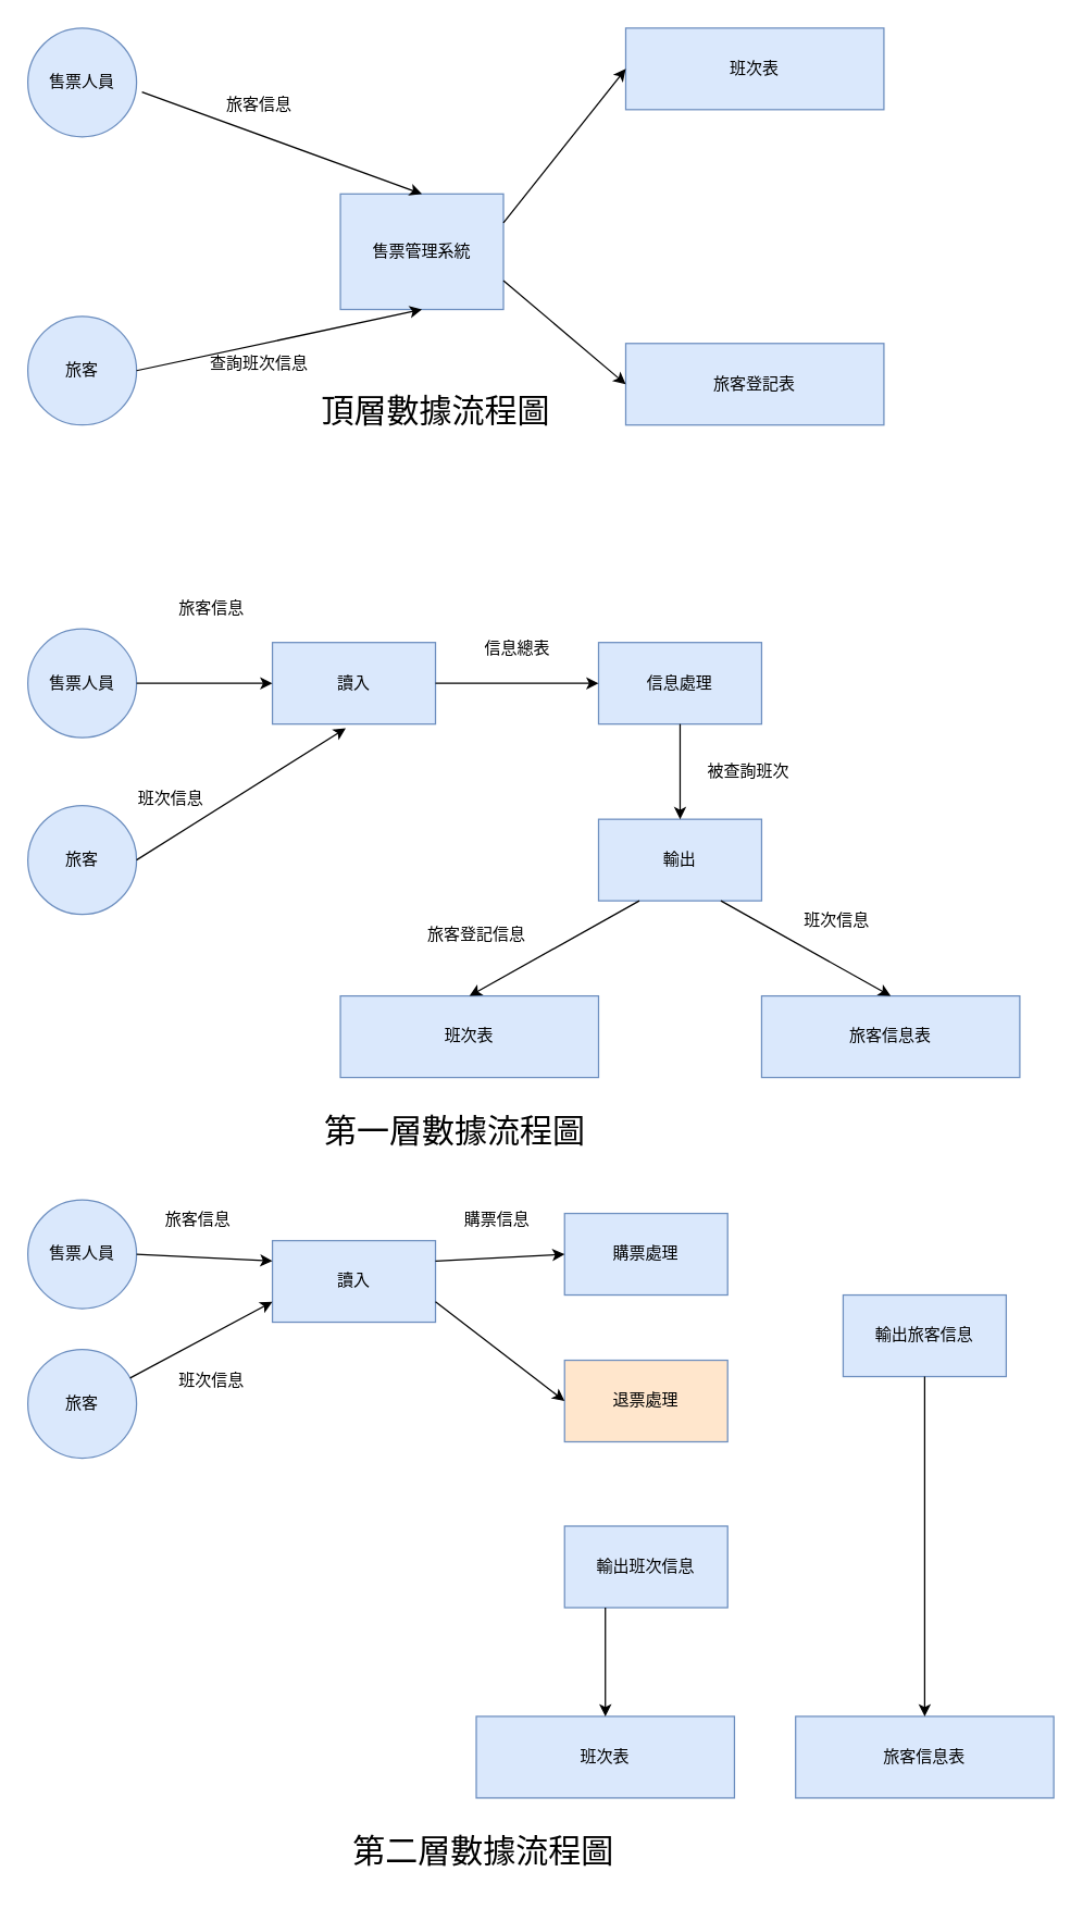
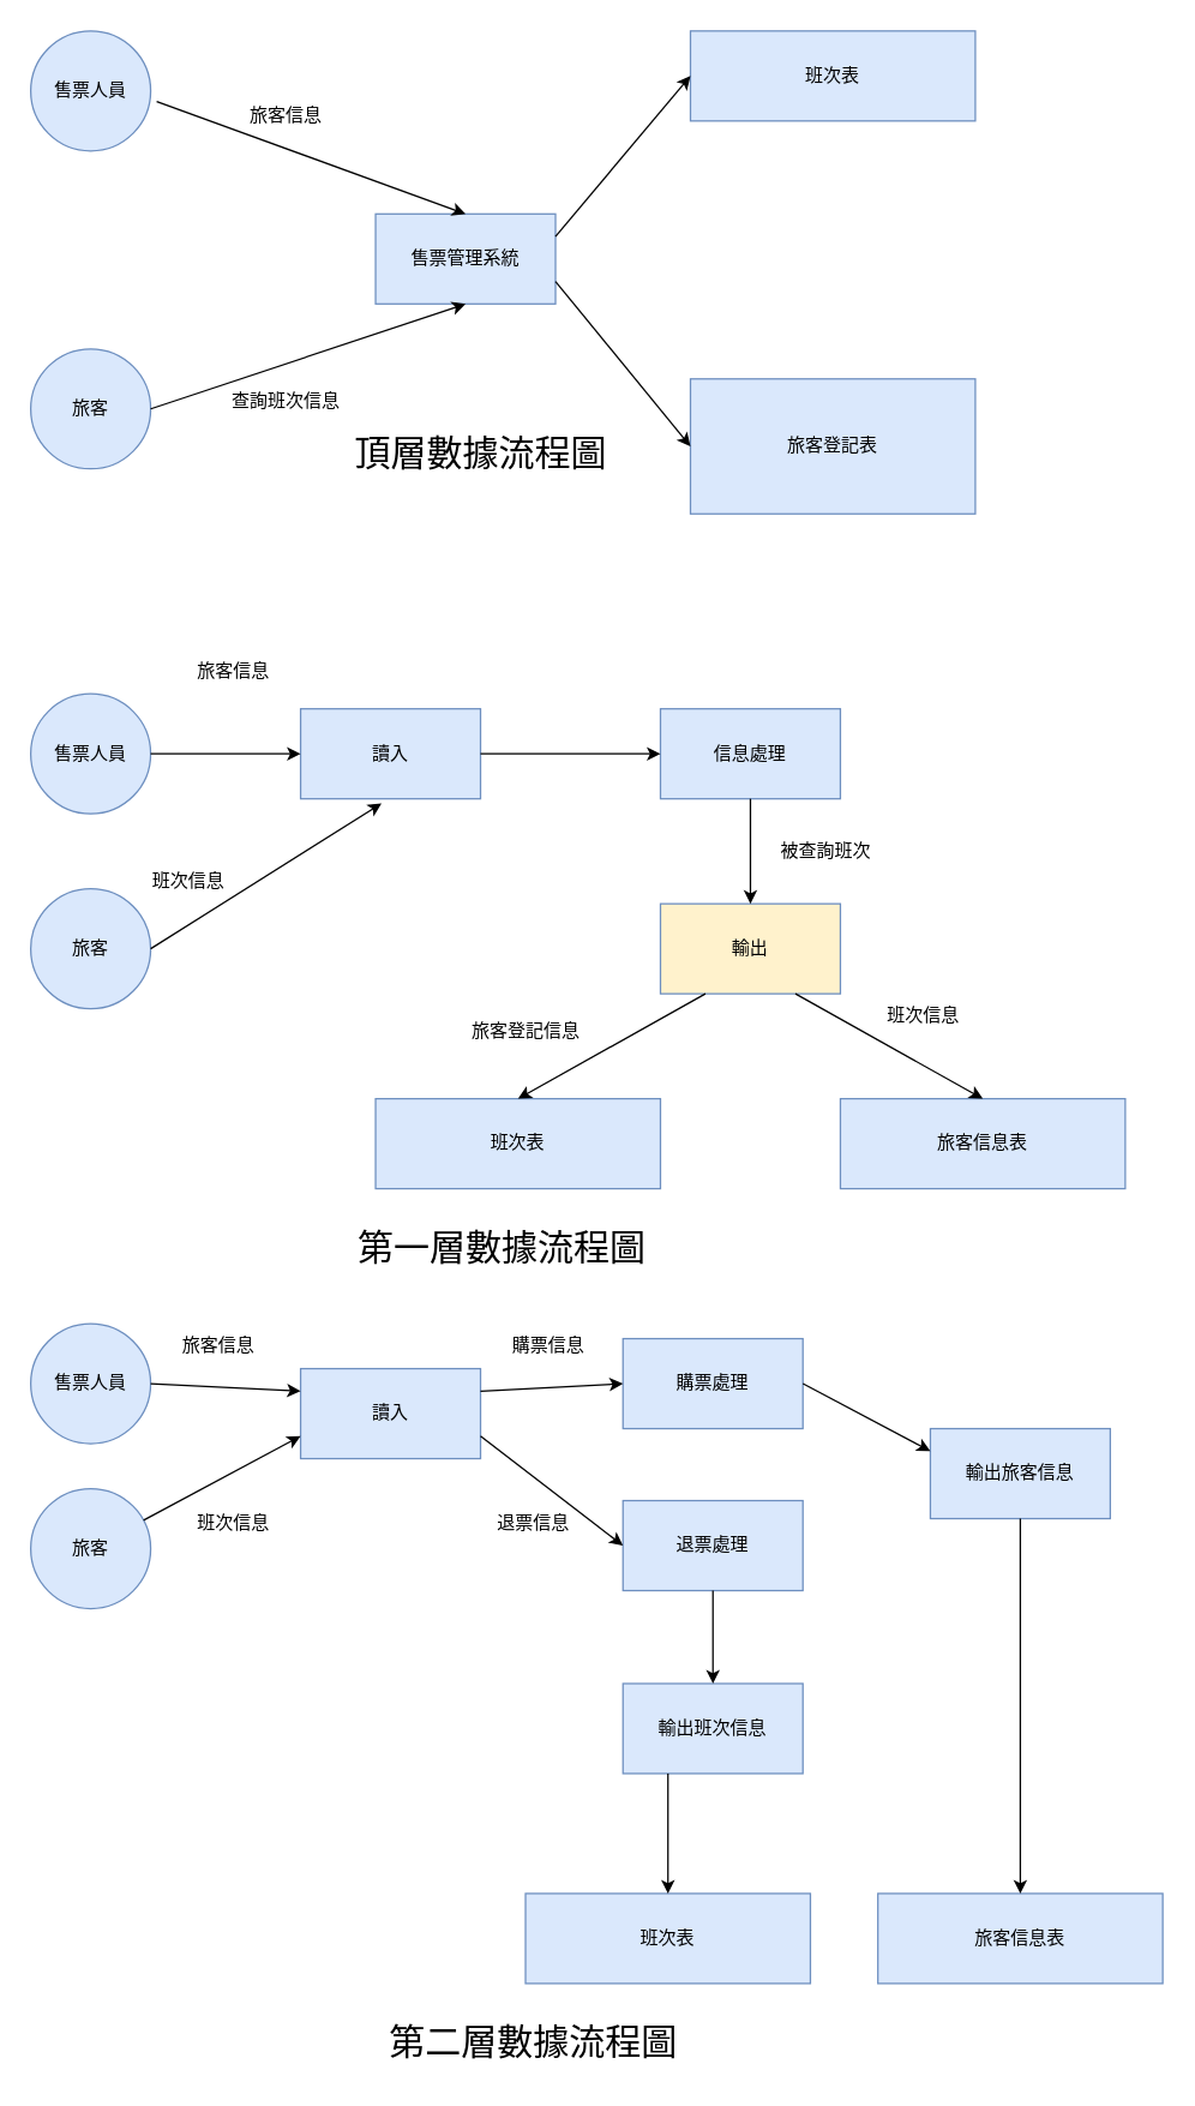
  <mxCell id="0" />
  <mxCell id="1" parent="0" />
  <mxCell id="2" value="售票人員" style="ellipse;whiteSpace=wrap;html=1;aspect=fixed;fillColor=#dae8fc;strokeColor=#6c8ebf;" parent="1" vertex="1"><mxGeometry x="20" y="20" width="80" height="80" as="geometry" /></mxCell>
  <mxCell id="3" value="旅客" style="ellipse;whiteSpace=wrap;html=1;aspect=fixed;fillColor=#dae8fc;strokeColor=#6c8ebf;" parent="1" vertex="1"><mxGeometry x="20" y="232" width="80" height="80" as="geometry" /></mxCell>
- <mxCell id="4" value="售票管理系統" style="rounded=0;whiteSpace=wrap;html=1;fillColor=#dae8fc;strokeColor=#6c8ebf;" parent="1" vertex="1"><mxGeometry x="250" y="142" width="120" height="85" as="geometry" /></mxCell>
+ <mxCell id="4" value="售票管理系統" style="rounded=0;whiteSpace=wrap;html=1;fillColor=#dae8fc;strokeColor=#6c8ebf;" parent="1" vertex="1"><mxGeometry x="250" y="142" width="120" height="60" as="geometry" /></mxCell>
  <mxCell id="5" value="班次表" style="rounded=0;whiteSpace=wrap;html=1;fillColor=#dae8fc;strokeColor=#6c8ebf;" parent="1" vertex="1"><mxGeometry x="460" y="20" width="190" height="60" as="geometry" /></mxCell>
- <mxCell id="6" value="旅客登記表" style="rounded=0;whiteSpace=wrap;html=1;fillColor=#dae8fc;strokeColor=#6c8ebf;" parent="1" vertex="1"><mxGeometry x="460" y="252" width="190" height="60" as="geometry" /></mxCell>
+ <mxCell id="6" value="旅客登記表" style="rounded=0;whiteSpace=wrap;html=1;fillColor=#dae8fc;strokeColor=#6c8ebf;" parent="1" vertex="1"><mxGeometry x="460" y="252" width="190" height="90" as="geometry" /></mxCell>
  <mxCell id="7" value="" style="endArrow=classic;html=1;rounded=0;exitX=1.05;exitY=0.588;exitDx=0;exitDy=0;exitPerimeter=0;entryX=0.5;entryY=0;entryDx=0;entryDy=0;" parent="1" source="2" target="4" edge="1"><mxGeometry width="50" height="50" relative="1" as="geometry"><mxPoint x="310" y="212" as="sourcePoint" /><mxPoint x="320" y="99" as="targetPoint" /></mxGeometry></mxCell>
  <mxCell id="8" value="" style="endArrow=classic;html=1;rounded=0;exitX=1;exitY=0.5;exitDx=0;exitDy=0;entryX=0.5;entryY=1;entryDx=0;entryDy=0;" parent="1" source="3" target="4" edge="1"><mxGeometry width="50" height="50" relative="1" as="geometry"><mxPoint x="310" y="212" as="sourcePoint" /><mxPoint x="360" y="162" as="targetPoint" /></mxGeometry></mxCell>
  <mxCell id="9" value="旅客信息" style="text;html=1;align=center;verticalAlign=middle;resizable=0;points=[];autosize=1;strokeColor=none;fillColor=none;" parent="1" vertex="1"><mxGeometry x="155" y="62" width="70" height="30" as="geometry" /></mxCell>
  <mxCell id="10" value="查詢班次信息" style="text;html=1;align=center;verticalAlign=middle;resizable=0;points=[];autosize=1;strokeColor=none;fillColor=none;" parent="1" vertex="1"><mxGeometry x="140" y="252" width="100" height="30" as="geometry" /></mxCell>
  <mxCell id="11" value="" style="endArrow=classic;html=1;rounded=0;entryX=0;entryY=0.5;entryDx=0;entryDy=0;exitX=1;exitY=0.25;exitDx=0;exitDy=0;" parent="1" source="4" target="5" edge="1"><mxGeometry width="50" height="50" relative="1" as="geometry"><mxPoint x="310" y="212" as="sourcePoint" /><mxPoint x="360" y="162" as="targetPoint" /></mxGeometry></mxCell>
  <mxCell id="12" value="" style="endArrow=classic;html=1;rounded=0;exitX=1;exitY=0.75;exitDx=0;exitDy=0;entryX=0;entryY=0.5;entryDx=0;entryDy=0;" parent="1" source="4" target="6" edge="1"><mxGeometry width="50" height="50" relative="1" as="geometry"><mxPoint x="310" y="212" as="sourcePoint" /><mxPoint x="360" y="162" as="targetPoint" /></mxGeometry></mxCell>
  <mxCell id="13" value="&lt;font style=&quot;font-size: 24px;&quot;&gt;頂層數據流程圖&lt;/font&gt;" style="text;html=1;align=center;verticalAlign=middle;resizable=0;points=[];autosize=1;strokeColor=none;fillColor=none;" parent="1" vertex="1"><mxGeometry x="225" y="282" width="190" height="40" as="geometry" /></mxCell>
  <mxCell id="14" value="售票人員" style="ellipse;whiteSpace=wrap;html=1;aspect=fixed;fillColor=#dae8fc;strokeColor=#6c8ebf;" vertex="1" parent="1"><mxGeometry x="20" y="462" width="80" height="80" as="geometry" /></mxCell>
  <mxCell id="15" value="旅客" style="ellipse;whiteSpace=wrap;html=1;aspect=fixed;fillColor=#dae8fc;strokeColor=#6c8ebf;" vertex="1" parent="1"><mxGeometry x="20" y="592" width="80" height="80" as="geometry" /></mxCell>
  <mxCell id="16" value="讀入" style="rounded=0;whiteSpace=wrap;html=1;fillColor=#dae8fc;strokeColor=#6c8ebf;" vertex="1" parent="1"><mxGeometry x="200" y="472" width="120" height="60" as="geometry" /></mxCell>
  <mxCell id="17" value="信息處理" style="rounded=0;whiteSpace=wrap;html=1;fillColor=#dae8fc;strokeColor=#6c8ebf;" vertex="1" parent="1"><mxGeometry x="440" y="472" width="120" height="60" as="geometry" /></mxCell>
- <mxCell id="18" value="輸出" style="rounded=0;whiteSpace=wrap;html=1;fillColor=#dae8fc;strokeColor=#6c8ebf;" vertex="1" parent="1"><mxGeometry x="440" y="602" width="120" height="60" as="geometry" /></mxCell>
+ <mxCell id="18" value="輸出" style="rounded=0;whiteSpace=wrap;html=1;fillColor=#fff2cc;strokeColor=#6c8ebf;" vertex="1" parent="1"><mxGeometry x="440" y="602" width="120" height="60" as="geometry" /></mxCell>
  <mxCell id="19" value="班次表" style="rounded=0;whiteSpace=wrap;html=1;fillColor=#dae8fc;strokeColor=#6c8ebf;" vertex="1" parent="1"><mxGeometry x="250" y="732" width="190" height="60" as="geometry" /></mxCell>
  <mxCell id="20" value="旅客信息表" style="rounded=0;whiteSpace=wrap;html=1;fillColor=#dae8fc;strokeColor=#6c8ebf;" vertex="1" parent="1"><mxGeometry x="560" y="732" width="190" height="60" as="geometry" /></mxCell>
  <mxCell id="21" value="旅客信息" style="text;html=1;align=center;verticalAlign=middle;resizable=0;points=[];autosize=1;strokeColor=none;fillColor=none;" vertex="1" parent="1"><mxGeometry x="120" y="432" width="70" height="30" as="geometry" /></mxCell>
  <mxCell id="22" value="班次信息" style="text;html=1;align=center;verticalAlign=middle;resizable=0;points=[];autosize=1;strokeColor=none;fillColor=none;" vertex="1" parent="1"><mxGeometry x="90" y="572" width="70" height="30" as="geometry" /></mxCell>
  <mxCell id="23" value="" style="endArrow=classic;html=1;rounded=0;exitX=1;exitY=0.5;exitDx=0;exitDy=0;entryX=0;entryY=0.5;entryDx=0;entryDy=0;" edge="1" parent="1" source="14" target="16"><mxGeometry width="50" height="50" relative="1" as="geometry"><mxPoint x="310" y="522" as="sourcePoint" /><mxPoint x="360" y="472" as="targetPoint" /></mxGeometry></mxCell>
  <mxCell id="24" value="" style="endArrow=classic;html=1;rounded=0;exitX=1;exitY=0.5;exitDx=0;exitDy=0;entryX=0.45;entryY=1.05;entryDx=0;entryDy=0;entryPerimeter=0;" edge="1" parent="1" source="15" target="16"><mxGeometry width="50" height="50" relative="1" as="geometry"><mxPoint x="310" y="522" as="sourcePoint" /><mxPoint x="360" y="472" as="targetPoint" /></mxGeometry></mxCell>
  <mxCell id="25" value="" style="endArrow=classic;html=1;rounded=0;exitX=1;exitY=0.5;exitDx=0;exitDy=0;entryX=0;entryY=0.5;entryDx=0;entryDy=0;" edge="1" parent="1" source="16" target="17"><mxGeometry width="50" height="50" relative="1" as="geometry"><mxPoint x="310" y="622" as="sourcePoint" /><mxPoint x="360" y="572" as="targetPoint" /></mxGeometry></mxCell>
  <mxCell id="26" value="" style="endArrow=classic;html=1;rounded=0;exitX=0.5;exitY=1;exitDx=0;exitDy=0;entryX=0.5;entryY=0;entryDx=0;entryDy=0;" edge="1" parent="1" source="17" target="18"><mxGeometry width="50" height="50" relative="1" as="geometry"><mxPoint x="310" y="622" as="sourcePoint" /><mxPoint x="360" y="572" as="targetPoint" /></mxGeometry></mxCell>
  <mxCell id="27" value="" style="endArrow=classic;html=1;rounded=0;exitX=0.25;exitY=1;exitDx=0;exitDy=0;entryX=0.5;entryY=0;entryDx=0;entryDy=0;" edge="1" parent="1" source="18" target="19"><mxGeometry width="50" height="50" relative="1" as="geometry"><mxPoint x="310" y="622" as="sourcePoint" /><mxPoint x="360" y="572" as="targetPoint" /></mxGeometry></mxCell>
  <mxCell id="28" value="" style="endArrow=classic;html=1;rounded=0;exitX=0.75;exitY=1;exitDx=0;exitDy=0;entryX=0.5;entryY=0;entryDx=0;entryDy=0;" edge="1" parent="1" source="18" target="20"><mxGeometry width="50" height="50" relative="1" as="geometry"><mxPoint x="310" y="622" as="sourcePoint" /><mxPoint x="360" y="572" as="targetPoint" /></mxGeometry></mxCell>
  <mxCell id="29" value="旅客登記信息" style="text;html=1;align=center;verticalAlign=middle;resizable=0;points=[];autosize=1;strokeColor=none;fillColor=none;" vertex="1" parent="1"><mxGeometry x="300" y="672" width="100" height="30" as="geometry" /></mxCell>
- <mxCell id="30" value="信息總表" style="text;html=1;align=center;verticalAlign=middle;resizable=0;points=[];autosize=1;strokeColor=none;fillColor=none;" vertex="1" parent="1"><mxGeometry x="345" y="462" width="70" height="30" as="geometry" /></mxCell>
  <mxCell id="31" value="被查詢班次" style="text;html=1;align=center;verticalAlign=middle;resizable=0;points=[];autosize=1;strokeColor=none;fillColor=none;" vertex="1" parent="1"><mxGeometry x="510" y="552" width="80" height="30" as="geometry" /></mxCell>
  <mxCell id="32" value="班次信息" style="text;html=1;align=center;verticalAlign=middle;resizable=0;points=[];autosize=1;strokeColor=none;fillColor=none;" vertex="1" parent="1"><mxGeometry x="580" y="662" width="70" height="30" as="geometry" /></mxCell>
  <mxCell id="33" value="&lt;font style=&quot;font-size: 24px;&quot;&gt;第一層數據流程圖&lt;/font&gt;" style="text;html=1;align=center;verticalAlign=middle;resizable=0;points=[];autosize=1;strokeColor=none;fillColor=none;" vertex="1" parent="1"><mxGeometry x="224" y="812" width="220" height="40" as="geometry" /></mxCell>
  <mxCell id="34" value="售票人員" style="ellipse;whiteSpace=wrap;html=1;aspect=fixed;fillColor=#dae8fc;strokeColor=#6c8ebf;" vertex="1" parent="1"><mxGeometry x="20" y="882" width="80" height="80" as="geometry" /></mxCell>
  <mxCell id="35" value="旅客" style="ellipse;whiteSpace=wrap;html=1;aspect=fixed;fillColor=#dae8fc;strokeColor=#6c8ebf;" vertex="1" parent="1"><mxGeometry x="20" y="992" width="80" height="80" as="geometry" /></mxCell>
  <mxCell id="36" value="讀入" style="rounded=0;whiteSpace=wrap;html=1;fillColor=#dae8fc;strokeColor=#6c8ebf;" vertex="1" parent="1"><mxGeometry x="200" y="912" width="120" height="60" as="geometry" /></mxCell>
  <mxCell id="37" value="購票處理" style="rounded=0;whiteSpace=wrap;html=1;fillColor=#dae8fc;strokeColor=#6c8ebf;" vertex="1" parent="1"><mxGeometry x="415" y="892" width="120" height="60" as="geometry" /></mxCell>
- <mxCell id="38" value="退票處理" style="rounded=0;whiteSpace=wrap;html=1;fillColor=#ffe6cc;strokeColor=#6c8ebf;" vertex="1" parent="1"><mxGeometry x="415" y="1000" width="120" height="60" as="geometry" /></mxCell>
+ <mxCell id="38" value="退票處理" style="rounded=0;whiteSpace=wrap;html=1;fillColor=#dae8fc;strokeColor=#6c8ebf;" vertex="1" parent="1"><mxGeometry x="415" y="1000" width="120" height="60" as="geometry" /></mxCell>
  <mxCell id="39" value="輸出旅客信息" style="rounded=0;whiteSpace=wrap;html=1;fillColor=#dae8fc;strokeColor=#6c8ebf;" vertex="1" parent="1"><mxGeometry x="620" y="952" width="120" height="60" as="geometry" /></mxCell>
  <mxCell id="40" value="輸出班次信息" style="rounded=0;whiteSpace=wrap;html=1;fillColor=#dae8fc;strokeColor=#6c8ebf;" vertex="1" parent="1"><mxGeometry x="415" y="1122" width="120" height="60" as="geometry" /></mxCell>
  <mxCell id="41" value="班次表" style="rounded=0;whiteSpace=wrap;html=1;fillColor=#dae8fc;strokeColor=#6c8ebf;" vertex="1" parent="1"><mxGeometry x="350" y="1262" width="190" height="60" as="geometry" /></mxCell>
  <mxCell id="42" value="旅客信息表" style="rounded=0;whiteSpace=wrap;html=1;fillColor=#dae8fc;strokeColor=#6c8ebf;" vertex="1" parent="1"><mxGeometry x="585" y="1262" width="190" height="60" as="geometry" /></mxCell>
  <mxCell id="43" value="" style="endArrow=classic;html=1;rounded=0;exitX=1;exitY=0.5;exitDx=0;exitDy=0;entryX=0;entryY=0.25;entryDx=0;entryDy=0;" edge="1" parent="1" source="34" target="36"><mxGeometry width="50" height="50" relative="1" as="geometry"><mxPoint x="310" y="1022" as="sourcePoint" /><mxPoint x="360" y="972" as="targetPoint" /></mxGeometry></mxCell>
  <mxCell id="44" value="" style="endArrow=classic;html=1;rounded=0;entryX=0;entryY=0.75;entryDx=0;entryDy=0;" edge="1" parent="1" source="35" target="36"><mxGeometry width="50" height="50" relative="1" as="geometry"><mxPoint x="310" y="1022" as="sourcePoint" /><mxPoint x="360" y="972" as="targetPoint" /></mxGeometry></mxCell>
  <mxCell id="45" value="" style="endArrow=classic;html=1;rounded=0;entryX=0;entryY=0.5;entryDx=0;entryDy=0;exitX=1;exitY=0.25;exitDx=0;exitDy=0;" edge="1" parent="1" source="36" target="37"><mxGeometry width="50" height="50" relative="1" as="geometry"><mxPoint x="310" y="922" as="sourcePoint" /><mxPoint x="360" y="872" as="targetPoint" /></mxGeometry></mxCell>
  <mxCell id="46" value="" style="endArrow=classic;html=1;rounded=0;entryX=0;entryY=0.5;entryDx=0;entryDy=0;exitX=1;exitY=0.75;exitDx=0;exitDy=0;" edge="1" parent="1" source="36" target="38"><mxGeometry width="50" height="50" relative="1" as="geometry"><mxPoint x="310" y="922" as="sourcePoint" /><mxPoint x="360" y="872" as="targetPoint" /></mxGeometry></mxCell>
+ <mxCell id="47" value="" style="endArrow=classic;html=1;rounded=0;entryX=0.5;entryY=0;entryDx=0;entryDy=0;exitX=0.5;exitY=1;exitDx=0;exitDy=0;" edge="1" parent="1" source="38" target="40"><mxGeometry width="50" height="50" relative="1" as="geometry"><mxPoint x="310" y="922" as="sourcePoint" /><mxPoint x="360" y="872" as="targetPoint" /></mxGeometry></mxCell>
+ <mxCell id="48" value="" style="endArrow=classic;html=1;rounded=0;entryX=0;entryY=0.25;entryDx=0;entryDy=0;exitX=1;exitY=0.5;exitDx=0;exitDy=0;" edge="1" parent="1" source="37" target="39"><mxGeometry width="50" height="50" relative="1" as="geometry"><mxPoint x="310" y="922" as="sourcePoint" /><mxPoint x="360" y="872" as="targetPoint" /></mxGeometry></mxCell>
  <mxCell id="49" value="" style="endArrow=classic;html=1;rounded=0;entryX=0.5;entryY=0;entryDx=0;entryDy=0;exitX=0.25;exitY=1;exitDx=0;exitDy=0;" edge="1" parent="1" source="40" target="41"><mxGeometry width="50" height="50" relative="1" as="geometry"><mxPoint x="310" y="1322" as="sourcePoint" /><mxPoint x="360" y="1272" as="targetPoint" /></mxGeometry></mxCell>
  <mxCell id="50" value="" style="endArrow=classic;html=1;rounded=0;entryX=0.5;entryY=0;entryDx=0;entryDy=0;exitX=0.5;exitY=1;exitDx=0;exitDy=0;" edge="1" parent="1" source="39" target="42"><mxGeometry width="50" height="50" relative="1" as="geometry"><mxPoint x="310" y="1322" as="sourcePoint" /><mxPoint x="360" y="1272" as="targetPoint" /></mxGeometry></mxCell>
  <mxCell id="51" value="旅客信息" style="text;html=1;align=center;verticalAlign=middle;resizable=0;points=[];autosize=1;strokeColor=none;fillColor=none;" vertex="1" parent="1"><mxGeometry x="110" y="882" width="70" height="30" as="geometry" /></mxCell>
  <mxCell id="52" value="班次信息" style="text;html=1;align=center;verticalAlign=middle;resizable=0;points=[];autosize=1;strokeColor=none;fillColor=none;" vertex="1" parent="1"><mxGeometry x="120" y="1000" width="70" height="30" as="geometry" /></mxCell>
  <mxCell id="53" value="購票信息" style="text;html=1;align=center;verticalAlign=middle;resizable=0;points=[];autosize=1;strokeColor=none;fillColor=none;" vertex="1" parent="1"><mxGeometry x="330" y="882" width="70" height="30" as="geometry" /></mxCell>
+ <mxCell id="54" value="退票信息" style="text;html=1;align=center;verticalAlign=middle;resizable=0;points=[];autosize=1;strokeColor=none;fillColor=none;" vertex="1" parent="1"><mxGeometry x="320" y="1000" width="70" height="30" as="geometry" /></mxCell>
  <mxCell id="55" value="&lt;font style=&quot;font-size: 24px;&quot;&gt;第二層數據流程圖&lt;/font&gt;" style="text;html=1;align=center;verticalAlign=middle;resizable=0;points=[];autosize=1;strokeColor=none;fillColor=none;" vertex="1" parent="1"><mxGeometry x="245" y="1342" width="220" height="40" as="geometry" /></mxCell>
